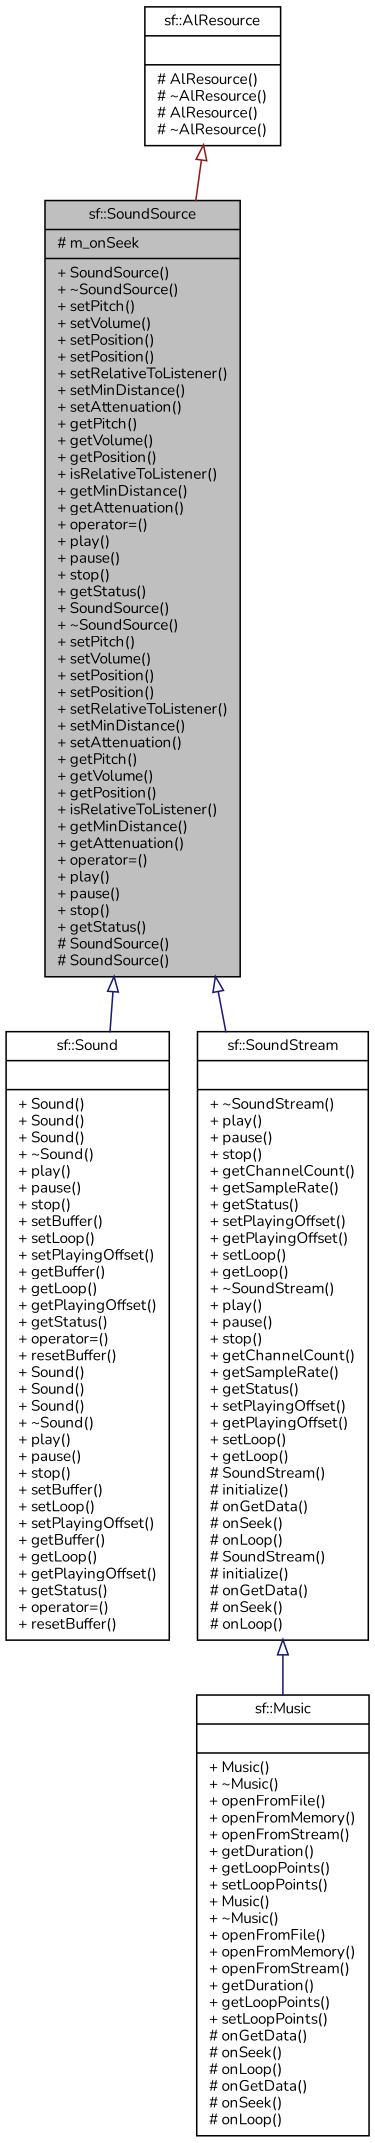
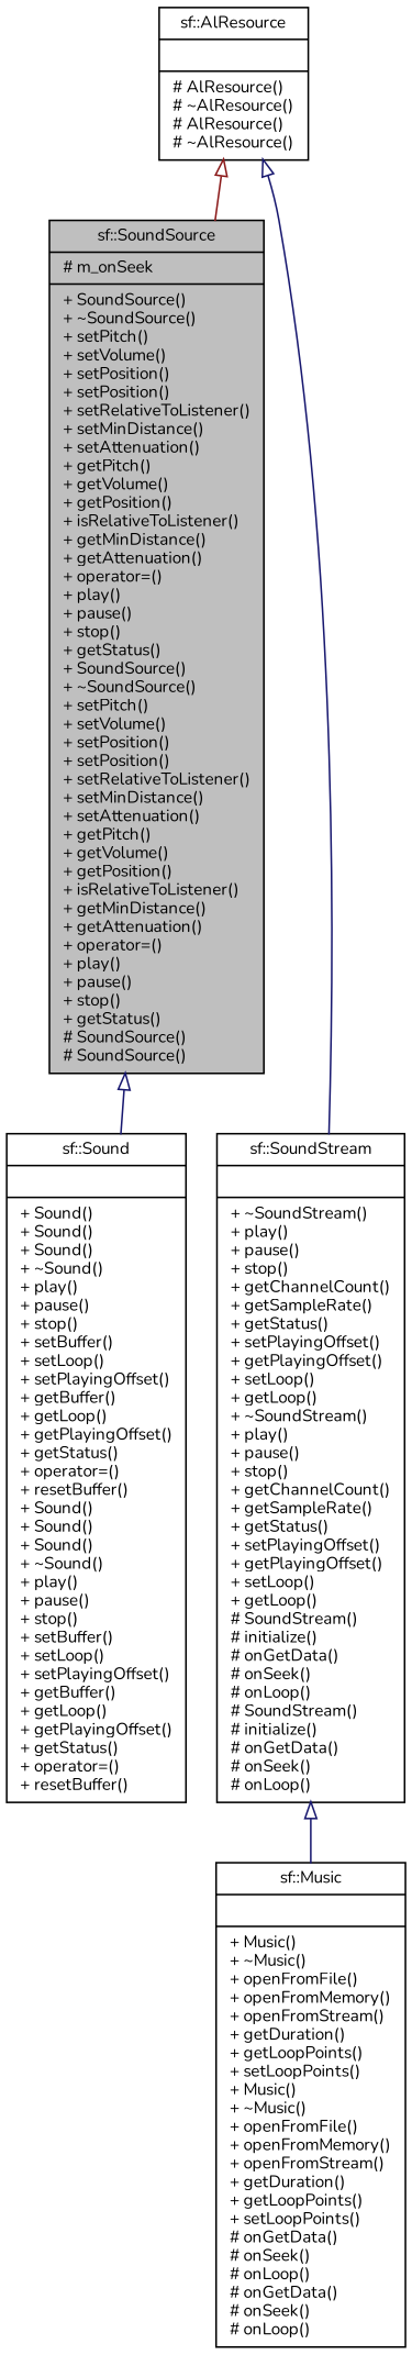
  digraph {
    fontname=Nunito
    node [color=black fillcolor=white fontname=Nunito fontsize=10 shape=record style=filled]
    edge [arrowtail=onormal color=midnightblue dir=back fontname=Nunito fontsize=10 labelfontname=Helvetica labelfontsize=10 style=solid]
    n1 [fillcolor=grey75 fontcolor=black height=0.2 label="{sf::SoundSource\n|# m_onSeek\l|+ SoundSource()\l+ ~SoundSource()\l+ setPitch()\l+ setVolume()\l+ setPosition()\l+ setPosition()\l+ setRelativeToListener()\l+ setMinDistance()\l+ setAttenuation()\l+ getPitch()\l+ getVolume()\l+ getPosition()\l+ isRelativeToListener()\l+ getMinDistance()\l+ getAttenuation()\l+ operator=()\l+ play()\l+ pause()\l+ stop()\l+ getStatus()\l+ SoundSource()\l+ ~SoundSource()\l+ setPitch()\l+ setVolume()\l+ setPosition()\l+ setPosition()\l+ setRelativeToListener()\l+ setMinDistance()\l+ setAttenuation()\l+ getPitch()\l+ getVolume()\l+ getPosition()\l+ isRelativeToListener()\l+ getMinDistance()\l+ getAttenuation()\l+ operator=()\l+ play()\l+ pause()\l+ stop()\l+ getStatus()\l# SoundSource()\l# SoundSource()\l}" width=0.4]
    n2 [height=0.2 label="{sf::Sound\n||+ Sound()\l+ Sound()\l+ Sound()\l+ ~Sound()\l+ play()\l+ pause()\l+ stop()\l+ setBuffer()\l+ setLoop()\l+ setPlayingOffset()\l+ getBuffer()\l+ getLoop()\l+ getPlayingOffset()\l+ getStatus()\l+ operator=()\l+ resetBuffer()\l+ Sound()\l+ Sound()\l+ Sound()\l+ ~Sound()\l+ play()\l+ pause()\l+ stop()\l+ setBuffer()\l+ setLoop()\l+ setPlayingOffset()\l+ getBuffer()\l+ getLoop()\l+ getPlayingOffset()\l+ getStatus()\l+ operator=()\l+ resetBuffer()\l}" width=0.4]
    n3 [height=0.2 label="{sf::SoundStream\n||+ ~SoundStream()\l+ play()\l+ pause()\l+ stop()\l+ getChannelCount()\l+ getSampleRate()\l+ getStatus()\l+ setPlayingOffset()\l+ getPlayingOffset()\l+ setLoop()\l+ getLoop()\l+ ~SoundStream()\l+ play()\l+ pause()\l+ stop()\l+ getChannelCount()\l+ getSampleRate()\l+ getStatus()\l+ setPlayingOffset()\l+ getPlayingOffset()\l+ setLoop()\l+ getLoop()\l# SoundStream()\l# initialize()\l# onGetData()\l# onSeek()\l# onLoop()\l# SoundStream()\l# initialize()\l# onGetData()\l# onSeek()\l# onLoop()\l}" width=0.4]
    n4 [height=0.2 label="{sf::Music\n||+ Music()\l+ ~Music()\l+ openFromFile()\l+ openFromMemory()\l+ openFromStream()\l+ getDuration()\l+ getLoopPoints()\l+ setLoopPoints()\l+ Music()\l+ ~Music()\l+ openFromFile()\l+ openFromMemory()\l+ openFromStream()\l+ getDuration()\l+ getLoopPoints()\l+ setLoopPoints()\l# onGetData()\l# onSeek()\l# onLoop()\l# onGetData()\l# onSeek()\l# onLoop()\l}" width=0.4]
    n5 [height=0.2 label="{sf::AlResource\n||# AlResource()\l# ~AlResource()\l# AlResource()\l# ~AlResource()\l}" width=0.4]
    n1 -> n2
-   n1 -> n3
+   n5 -> n3
    n3 -> n4
    n5 -> n1 [color=firebrick4]
  }
